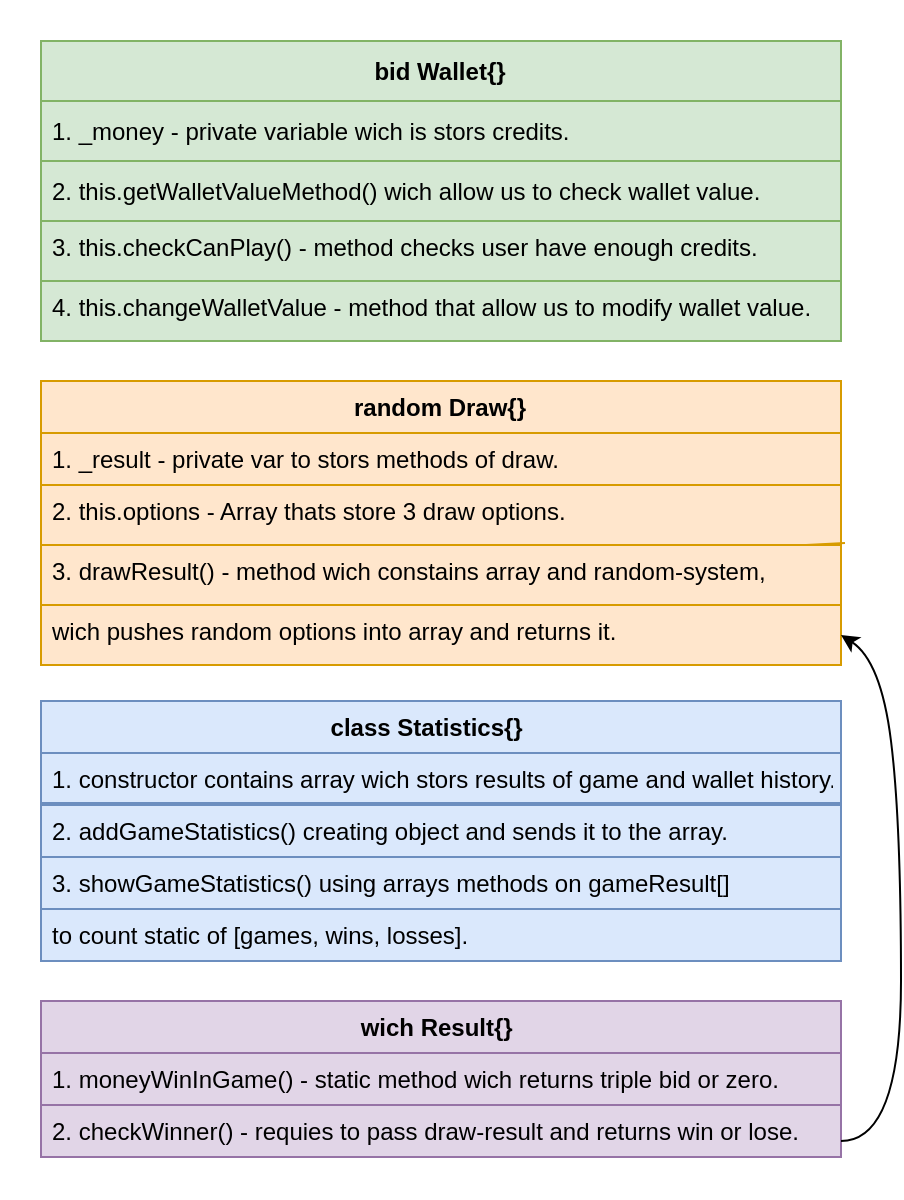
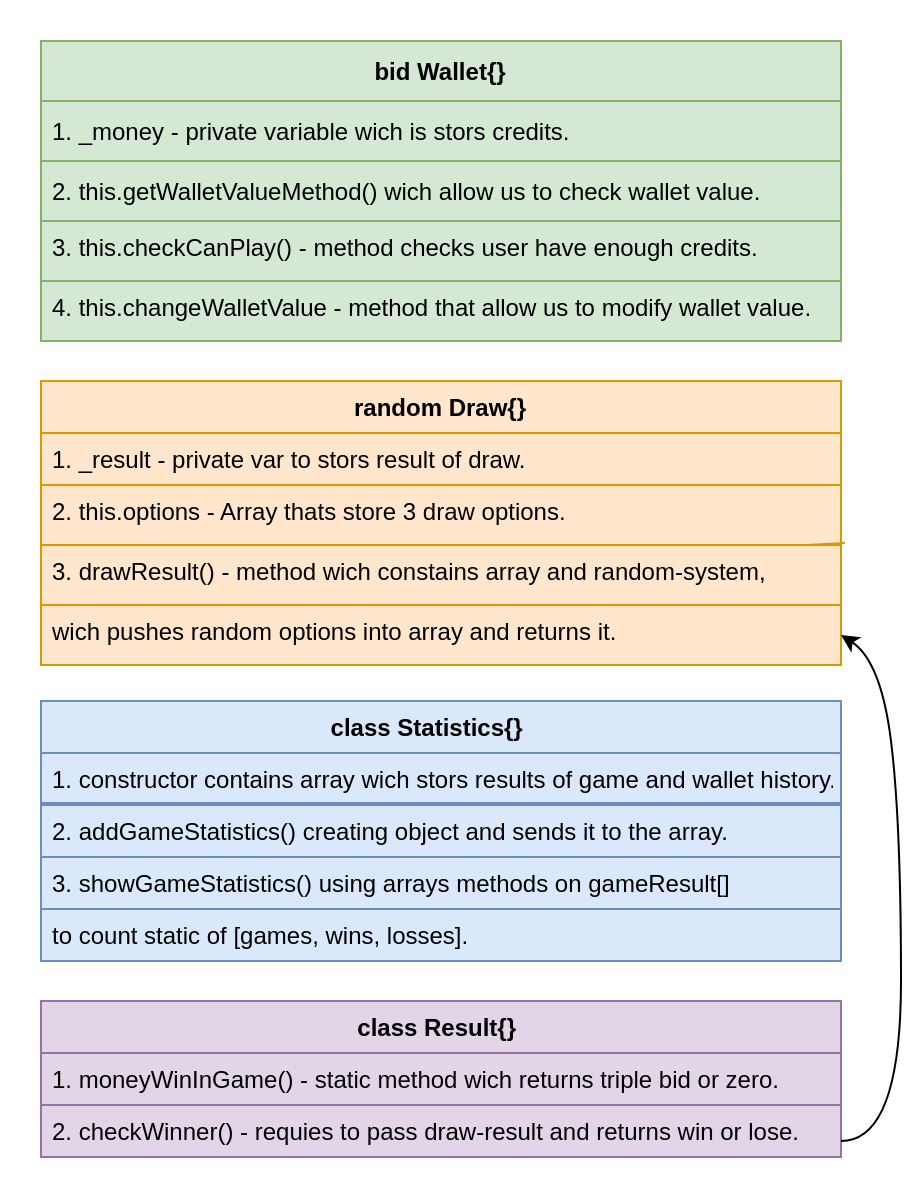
  <mxCell id="0" />
  <mxCell id="1" parent="0" />
  <mxCell id="2" value="bid Wallet{}" style="swimlane;fontStyle=1;childLayout=stackLayout;horizontal=1;startSize=30;horizontalStack=0;resizeParent=1;resizeParentMax=0;resizeLast=0;collapsible=1;marginBottom=0;fillColor=#d5e8d4;strokeColor=#82b366;" vertex="1" parent="1"><mxGeometry x="20" y="20" width="400" height="150" as="geometry" /></mxCell>
  <mxCell id="3" value="1. _money - private variable wich is stors credits." style="text;align=left;verticalAlign=middle;spacingLeft=4;spacingRight=4;overflow=hidden;points=[[0,0.5],[1,0.5]];portConstraint=eastwest;rotatable=0;fillColor=#d5e8d4;strokeColor=#82b366;" vertex="1" parent="2"><mxGeometry y="30" width="400" height="30" as="geometry" /></mxCell>
  <mxCell id="4" value="2. this.getWalletValueMethod() wich allow us to check wallet value." style="text;align=left;verticalAlign=middle;spacingLeft=4;spacingRight=4;overflow=hidden;points=[[0,0.5],[1,0.5]];portConstraint=eastwest;rotatable=0;fillColor=#d5e8d4;strokeColor=#82b366;" vertex="1" parent="2"><mxGeometry y="60" width="400" height="30" as="geometry" /></mxCell>
  <mxCell id="5" value="3. this.checkCanPlay() - method checks user have enough credits." style="text;align=left;verticalAlign=top;spacingLeft=4;spacingRight=4;overflow=hidden;points=[[0,0.5],[1,0.5]];portConstraint=eastwest;rotatable=0;fillColor=#d5e8d4;strokeColor=#82b366;" vertex="1" parent="2"><mxGeometry y="90" width="400" height="30" as="geometry" /></mxCell>
  <mxCell id="6" value="4. this.changeWalletValue - method that allow us to modify wallet value." style="text;align=left;verticalAlign=top;spacingLeft=4;spacingRight=4;overflow=hidden;points=[[0,0.5],[1,0.5]];portConstraint=eastwest;rotatable=0;fillColor=#d5e8d4;strokeColor=#82b366;" vertex="1" parent="2"><mxGeometry y="120" width="400" height="30" as="geometry" /></mxCell>
  <mxCell id="7" value="random Draw{}&#10;" style="swimlane;fontStyle=1;align=center;verticalAlign=top;childLayout=stackLayout;horizontal=1;startSize=26;horizontalStack=0;resizeParent=1;resizeParentMax=0;resizeLast=0;collapsible=1;marginBottom=0;rounded=0;sketch=0;fontSize=12;fillColor=#ffe6cc;strokeColor=#d79b00;" vertex="1" parent="1"><mxGeometry x="20" y="190" width="400" height="142" as="geometry" /></mxCell>
- <mxCell id="8" value="1. _result - private var to stors methods of draw." style="text;strokeColor=#d79b00;fillColor=#ffe6cc;align=left;verticalAlign=top;spacingLeft=4;spacingRight=4;overflow=hidden;rotatable=0;points=[[0,0.5],[1,0.5]];portConstraint=eastwest;rounded=0;sketch=0;" vertex="1" parent="7"><mxGeometry y="26" width="400" height="26" as="geometry" /></mxCell>
+ <mxCell id="8" value="1. _result - private var to stors result of draw." style="text;strokeColor=#d79b00;fillColor=#ffe6cc;align=left;verticalAlign=top;spacingLeft=4;spacingRight=4;overflow=hidden;rotatable=0;points=[[0,0.5],[1,0.5]];portConstraint=eastwest;rounded=0;sketch=0;" vertex="1" parent="7"><mxGeometry y="26" width="400" height="26" as="geometry" /></mxCell>
  <mxCell id="9" value="2. this.options - Array thats store 3 draw options." style="text;strokeColor=#d79b00;fillColor=#ffe6cc;align=left;verticalAlign=top;spacingLeft=4;spacingRight=4;overflow=hidden;rotatable=0;points=[[0,0.5],[1,0.5]];portConstraint=eastwest;rounded=0;sketch=0;" vertex="1" parent="7"><mxGeometry y="52" width="400" height="30" as="geometry" /></mxCell>
  <mxCell id="10" value="" style="endArrow=none;html=1;rounded=1;sketch=0;fontSize=12;curved=0;entryX=1.005;entryY=-0.033;entryDx=0;entryDy=0;entryPerimeter=0;fillColor=#ffe6cc;strokeColor=#d79b00;" edge="1" parent="7" target="11"><mxGeometry width="50" height="50" relative="1" as="geometry"><mxPoint y="90" as="sourcePoint" /><mxPoint x="460" y="90" as="targetPoint" /><Array as="points"><mxPoint x="230" y="90" /></Array></mxGeometry></mxCell>
  <mxCell id="11" value="3. drawResult() - method wich constains array and random-system, " style="text;strokeColor=#d79b00;fillColor=#ffe6cc;align=left;verticalAlign=top;spacingLeft=4;spacingRight=4;overflow=hidden;rotatable=0;points=[[0,0.5],[1,0.5]];portConstraint=eastwest;rounded=0;sketch=0;" vertex="1" parent="7"><mxGeometry y="82" width="400" height="30" as="geometry" /></mxCell>
  <mxCell id="12" value="wich pushes random options into array and returns it." style="text;strokeColor=#d79b00;fillColor=#ffe6cc;align=left;verticalAlign=top;spacingLeft=4;spacingRight=4;overflow=hidden;rotatable=0;points=[[0,0.5],[1,0.5]];portConstraint=eastwest;rounded=0;sketch=0;" vertex="1" parent="7"><mxGeometry y="112" width="400" height="30" as="geometry" /></mxCell>
  <mxCell id="13" value="class Statistics{}    " style="swimlane;fontStyle=1;childLayout=stackLayout;horizontal=1;startSize=26;fillColor=#dae8fc;horizontalStack=0;resizeParent=1;resizeParentMax=0;resizeLast=0;collapsible=1;marginBottom=0;rounded=0;sketch=0;fontSize=12;strokeColor=#6c8ebf;" vertex="1" parent="1"><mxGeometry x="20" y="350" width="400" height="130" as="geometry" /></mxCell>
  <mxCell id="14" value="1. constructor contains array wich stors results of game and wallet history." style="text;strokeColor=#6c8ebf;fillColor=#dae8fc;align=left;verticalAlign=top;spacingLeft=4;spacingRight=4;overflow=hidden;rotatable=0;points=[[0,0.5],[1,0.5]];portConstraint=eastwest;rounded=0;sketch=0;fontSize=12;" vertex="1" parent="13"><mxGeometry y="26" width="400" height="26" as="geometry" /></mxCell>
  <mxCell id="15" value="" style="endArrow=none;html=1;rounded=1;sketch=0;fontSize=12;curved=0;fillColor=#dae8fc;strokeColor=#6c8ebf;" edge="1" parent="13"><mxGeometry width="50" height="50" relative="1" as="geometry"><mxPoint y="51" as="sourcePoint" /><mxPoint x="400" y="51" as="targetPoint" /></mxGeometry></mxCell>
  <mxCell id="16" value="2. addGameStatistics() creating object and sends it to the array." style="text;strokeColor=#6c8ebf;fillColor=#dae8fc;align=left;verticalAlign=top;spacingLeft=4;spacingRight=4;overflow=hidden;rotatable=0;points=[[0,0.5],[1,0.5]];portConstraint=eastwest;rounded=0;sketch=0;fontSize=12;" vertex="1" parent="13"><mxGeometry y="52" width="400" height="26" as="geometry" /></mxCell>
  <mxCell id="17" value="3. showGameStatistics() using arrays methods on gameResult[] " style="text;strokeColor=#6c8ebf;fillColor=#dae8fc;align=left;verticalAlign=top;spacingLeft=4;spacingRight=4;overflow=hidden;rotatable=0;points=[[0,0.5],[1,0.5]];portConstraint=eastwest;rounded=0;sketch=0;fontSize=12;" vertex="1" parent="13"><mxGeometry y="78" width="400" height="26" as="geometry" /></mxCell>
  <mxCell id="18" value="to count static of [games, wins, losses]." style="text;strokeColor=#6c8ebf;fillColor=#dae8fc;align=left;verticalAlign=top;spacingLeft=4;spacingRight=4;overflow=hidden;rotatable=0;points=[[0,0.5],[1,0.5]];portConstraint=eastwest;rounded=0;sketch=0;fontSize=12;" vertex="1" parent="13"><mxGeometry y="104" width="400" height="26" as="geometry" /></mxCell>
- <mxCell id="19" value="wich Result{} " style="swimlane;fontStyle=1;align=center;verticalAlign=top;childLayout=stackLayout;horizontal=1;startSize=26;horizontalStack=0;resizeParent=1;resizeParentMax=0;resizeLast=0;collapsible=1;marginBottom=0;rounded=0;sketch=0;fontSize=12;fillColor=#e1d5e7;strokeColor=#9673a6;" vertex="1" parent="1"><mxGeometry x="20" y="500" width="400" height="78" as="geometry" /></mxCell>
+ <mxCell id="19" value="class Result{} " style="swimlane;fontStyle=1;align=center;verticalAlign=top;childLayout=stackLayout;horizontal=1;startSize=26;horizontalStack=0;resizeParent=1;resizeParentMax=0;resizeLast=0;collapsible=1;marginBottom=0;rounded=0;sketch=0;fontSize=12;fillColor=#e1d5e7;strokeColor=#9673a6;" vertex="1" parent="1"><mxGeometry x="20" y="500" width="400" height="78" as="geometry" /></mxCell>
  <mxCell id="20" value="1. moneyWinInGame() - static method wich returns triple bid or zero. " style="text;strokeColor=#9673a6;fillColor=#e1d5e7;align=left;verticalAlign=top;spacingLeft=4;spacingRight=4;overflow=hidden;rotatable=0;points=[[0,0.5],[1,0.5]];portConstraint=eastwest;rounded=0;sketch=0;fontSize=12;" vertex="1" parent="19"><mxGeometry y="26" width="400" height="26" as="geometry" /></mxCell>
  <mxCell id="21" value="2. checkWinner() - requies to pass draw-result and returns win or lose." style="text;strokeColor=#9673a6;fillColor=#e1d5e7;align=left;verticalAlign=top;spacingLeft=4;spacingRight=4;overflow=hidden;rotatable=0;points=[[0,0.5],[1,0.5]];portConstraint=eastwest;rounded=0;sketch=0;fontSize=12;" vertex="1" parent="19"><mxGeometry y="52" width="400" height="26" as="geometry" /></mxCell>
  <mxCell id="22" value="" style="curved=1;endArrow=classic;html=1;rounded=1;sketch=0;fontSize=12;entryX=1;entryY=0.5;entryDx=0;entryDy=0;" edge="1" parent="19" target="12"><mxGeometry width="50" height="50" relative="1" as="geometry"><mxPoint x="400" y="70" as="sourcePoint" /><mxPoint x="470" y="-390" as="targetPoint" /><Array as="points"><mxPoint x="430" y="70" /><mxPoint x="430" y="-90" /><mxPoint x="420" y="-170" /></Array></mxGeometry></mxCell>
